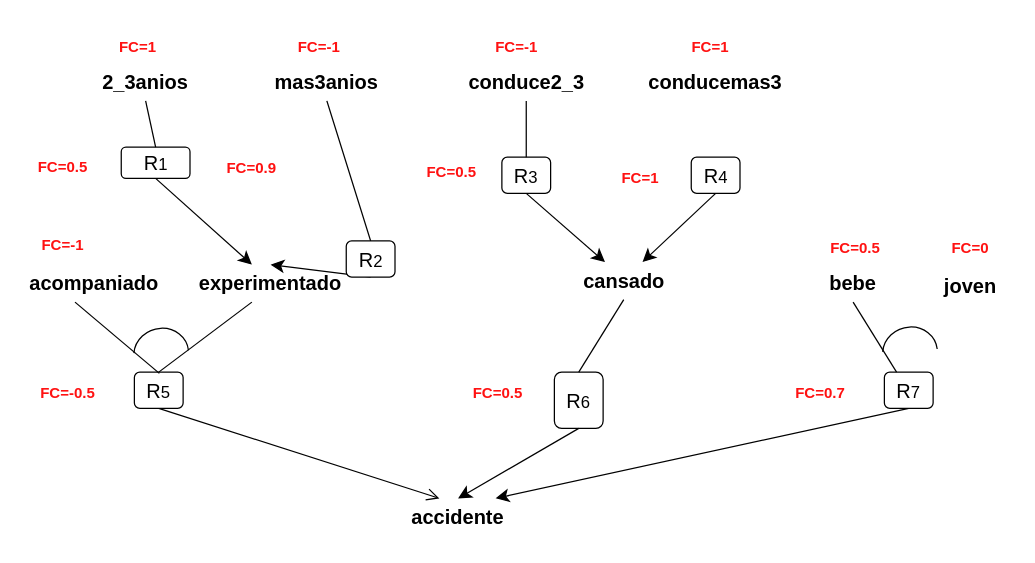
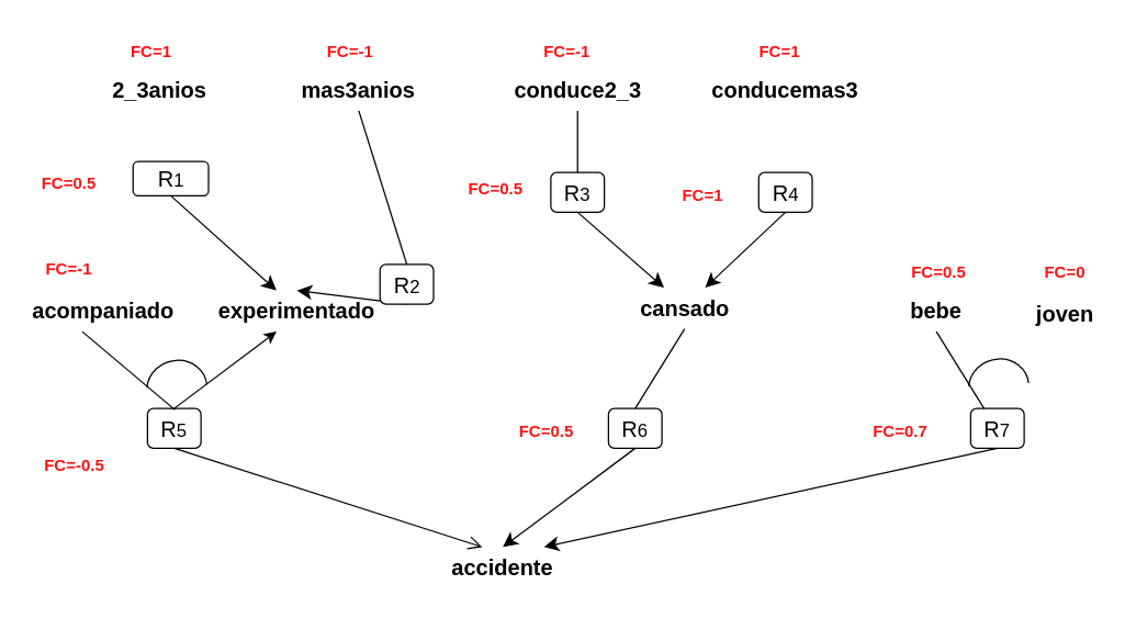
  <mxCell id="0" />
  <mxCell id="1" parent="0" />
  <mxCell id="2" value="&lt;b&gt;conducemas3&lt;/b&gt;" style="text;html=1;strokeColor=none;fillColor=none;align=center;verticalAlign=middle;whiteSpace=wrap;rounded=0;fontSize=16;" parent="1" vertex="1"><mxGeometry x="542" y="50" width="60" height="30" as="geometry" /></mxCell>
  <mxCell id="3" value="&lt;b&gt;2_3anios&lt;/b&gt;" style="text;html=1;strokeColor=none;fillColor=none;align=center;verticalAlign=middle;whiteSpace=wrap;rounded=0;fontSize=16;" parent="1" vertex="1"><mxGeometry x="86" y="50" width="60" height="30" as="geometry" /></mxCell>
  <mxCell id="4" value="&lt;b&gt;conduce2_3&lt;/b&gt;" style="text;html=1;strokeColor=none;fillColor=none;align=center;verticalAlign=middle;whiteSpace=wrap;rounded=0;fontSize=16;" parent="1" vertex="1"><mxGeometry x="390.5" y="50" width="60" height="30" as="geometry" /></mxCell>
  <mxCell id="5" value="&lt;b&gt;cansado&lt;/b&gt;" style="text;html=1;strokeColor=none;fillColor=none;align=center;verticalAlign=middle;whiteSpace=wrap;rounded=0;fontSize=16;" parent="1" vertex="1"><mxGeometry x="468.5" y="209" width="60" height="30" as="geometry" /></mxCell>
  <mxCell id="6" value="&lt;b&gt;acompaniado&lt;/b&gt;" style="text;html=1;strokeColor=none;fillColor=none;align=center;verticalAlign=middle;whiteSpace=wrap;rounded=0;fontSize=16;" parent="1" vertex="1"><mxGeometry x="44.5" y="211" width="60" height="30" as="geometry" /></mxCell>
  <mxCell id="7" value="&lt;b&gt;experimentado&lt;/b&gt;" style="text;html=1;strokeColor=none;fillColor=none;align=center;verticalAlign=middle;whiteSpace=wrap;rounded=0;fontSize=16;" parent="1" vertex="1"><mxGeometry x="186" y="211" width="60" height="30" as="geometry" /></mxCell>
  <mxCell id="8" value="&lt;b&gt;mas3anios&lt;/b&gt;" style="text;html=1;strokeColor=none;fillColor=none;align=center;verticalAlign=middle;whiteSpace=wrap;rounded=0;fontSize=16;" parent="1" vertex="1"><mxGeometry x="231" y="50" width="60" height="30" as="geometry" /></mxCell>
  <mxCell id="9" value="&lt;b&gt;accidente&lt;/b&gt;" style="text;html=1;strokeColor=none;fillColor=none;align=center;verticalAlign=middle;whiteSpace=wrap;rounded=0;fontSize=16;" parent="1" vertex="1"><mxGeometry x="336" y="398" width="60" height="30" as="geometry" /></mxCell>
  <mxCell id="10" value="&lt;b&gt;bebe&lt;/b&gt;" style="text;html=1;strokeColor=none;fillColor=none;align=center;verticalAlign=middle;whiteSpace=wrap;rounded=0;fontSize=16;" parent="1" vertex="1"><mxGeometry x="652" y="211" width="60" height="30" as="geometry" /></mxCell>
  <mxCell id="11" value="&lt;b&gt;joven&lt;/b&gt;" style="text;html=1;strokeColor=none;fillColor=none;align=center;verticalAlign=middle;whiteSpace=wrap;rounded=0;fontSize=16;" parent="1" vertex="1"><mxGeometry x="746" y="213" width="60" height="30" as="geometry" /></mxCell>
  <mxCell id="12" style="edgeStyle=none;curved=1;rounded=0;orthogonalLoop=1;jettySize=auto;html=1;exitX=0.5;exitY=1;exitDx=0;exitDy=0;entryX=0.25;entryY=0;entryDx=0;entryDy=0;fontSize=12;startSize=8;endSize=8;endArrow=open;" parent="1" source="13" target="9" edge="1"><mxGeometry relative="1" as="geometry" /></mxCell>
  <mxCell id="13" value="R&lt;span style=&quot;font-size: 13.333px;&quot;&gt;5&lt;/span&gt;" style="rounded=1;whiteSpace=wrap;html=1;fontSize=16;" parent="1" vertex="1"><mxGeometry x="107" y="297" width="39" height="29" as="geometry" /></mxCell>
  <mxCell id="14" style="edgeStyle=none;curved=1;rounded=0;orthogonalLoop=1;jettySize=auto;html=1;exitX=0.5;exitY=1;exitDx=0;exitDy=0;entryX=0.5;entryY=0;entryDx=0;entryDy=0;fontSize=12;startSize=8;endSize=8;" parent="1" source="15" target="7" edge="1"><mxGeometry relative="1" as="geometry" /></mxCell>
  <mxCell id="15" value="R&lt;span style=&quot;font-size: 13.333px;&quot;&gt;2&lt;/span&gt;" style="rounded=1;whiteSpace=wrap;html=1;fontSize=16;" parent="1" vertex="1"><mxGeometry x="276.5" y="192" width="39" height="29" as="geometry" /></mxCell>
  <mxCell id="16" style="edgeStyle=none;curved=1;rounded=0;orthogonalLoop=1;jettySize=auto;html=1;exitX=0.5;exitY=1;exitDx=0;exitDy=0;entryX=0.75;entryY=0;entryDx=0;entryDy=0;fontSize=12;startSize=8;endSize=8;" parent="1" source="17" target="5" edge="1"><mxGeometry relative="1" as="geometry" /></mxCell>
  <mxCell id="17" value="R&lt;span style=&quot;font-size: 13.333px;&quot;&gt;4&lt;/span&gt;" style="rounded=1;whiteSpace=wrap;html=1;fontSize=16;" parent="1" vertex="1"><mxGeometry x="552.5" y="125" width="39" height="29" as="geometry" /></mxCell>
- <mxCell id="18" value="R&lt;span style=&quot;font-size: 13.333px;&quot;&gt;6&lt;/span&gt;" style="rounded=1;whiteSpace=wrap;html=1;fontSize=16;" parent="1" vertex="1"><mxGeometry x="443" y="297" width="39" height="45" as="geometry" /></mxCell>
+ <mxCell id="18" value="R&lt;span style=&quot;font-size: 13.333px;&quot;&gt;6&lt;/span&gt;" style="rounded=1;whiteSpace=wrap;html=1;fontSize=16;" parent="1" vertex="1"><mxGeometry x="443" y="297" width="39" height="29" as="geometry" /></mxCell>
  <mxCell id="19" style="edgeStyle=none;curved=1;rounded=0;orthogonalLoop=1;jettySize=auto;html=1;exitX=0.5;exitY=1;exitDx=0;exitDy=0;entryX=1;entryY=0;entryDx=0;entryDy=0;fontSize=12;startSize=8;endSize=8;" parent="1" source="20" target="9" edge="1"><mxGeometry relative="1" as="geometry" /></mxCell>
  <mxCell id="20" value="R&lt;span style=&quot;font-size: 13.333px;&quot;&gt;7&lt;/span&gt;" style="rounded=1;whiteSpace=wrap;html=1;fontSize=16;" parent="1" vertex="1"><mxGeometry x="707" y="297" width="39" height="29" as="geometry" /></mxCell>
  <mxCell id="21" style="edgeStyle=none;curved=1;rounded=0;orthogonalLoop=1;jettySize=auto;html=1;exitX=0.5;exitY=1;exitDx=0;exitDy=0;entryX=0.25;entryY=0;entryDx=0;entryDy=0;fontSize=12;startSize=8;endSize=8;" parent="1" source="22" target="7" edge="1"><mxGeometry relative="1" as="geometry" /></mxCell>
  <mxCell id="22" value="R&lt;span style=&quot;font-size: 13.333px;&quot;&gt;1&lt;/span&gt;" style="rounded=1;whiteSpace=wrap;html=1;fontSize=16;" parent="1" vertex="1"><mxGeometry x="96.5" y="117" width="55" height="25" as="geometry" /></mxCell>
  <mxCell id="23" style="edgeStyle=none;curved=1;rounded=0;orthogonalLoop=1;jettySize=auto;html=1;exitX=0.5;exitY=1;exitDx=0;exitDy=0;entryX=0.25;entryY=0;entryDx=0;entryDy=0;fontSize=12;startSize=8;endSize=8;" parent="1" source="24" target="5" edge="1"><mxGeometry relative="1" as="geometry" /></mxCell>
  <mxCell id="24" value="R&lt;span style=&quot;font-size: 13.333px;&quot;&gt;3&lt;/span&gt;" style="rounded=1;whiteSpace=wrap;html=1;fontSize=16;" parent="1" vertex="1"><mxGeometry x="401" y="125" width="39" height="29" as="geometry" /></mxCell>
  <mxCell id="25" value="" style="endArrow=none;html=1;rounded=0;fontSize=12;startSize=8;endSize=8;edgeStyle=none;curved=1;entryX=0.5;entryY=1;entryDx=0;entryDy=0;exitX=0.5;exitY=0;exitDx=0;exitDy=0;" parent="1" source="18" target="5" edge="1"><mxGeometry width="50" height="50" relative="1" as="geometry"><mxPoint x="486" y="342" as="sourcePoint" /><mxPoint x="536" y="292" as="targetPoint" /></mxGeometry></mxCell>
- <mxCell id="26" value="" style="endArrow=none;html=1;rounded=0;fontSize=12;startSize=8;endSize=8;edgeStyle=none;curved=1;entryX=0.5;entryY=1;entryDx=0;entryDy=0;exitX=0.5;exitY=0;exitDx=0;exitDy=0;" parent="1" source="22" target="3" edge="1"><mxGeometry width="50" height="50" relative="1" as="geometry"><mxPoint x="113" y="117" as="sourcePoint" /><mxPoint x="163" y="67" as="targetPoint" /></mxGeometry></mxCell>
  <mxCell id="27" value="" style="endArrow=none;html=1;rounded=0;fontSize=12;startSize=8;endSize=8;edgeStyle=none;curved=1;entryX=0.5;entryY=1;entryDx=0;entryDy=0;exitX=0.5;exitY=0;exitDx=0;exitDy=0;" parent="1" source="15" target="8" edge="1"><mxGeometry width="50" height="50" relative="1" as="geometry"><mxPoint x="191" y="146" as="sourcePoint" /><mxPoint x="241" y="96" as="targetPoint" /></mxGeometry></mxCell>
  <mxCell id="28" value="" style="endArrow=none;html=1;rounded=0;fontSize=12;startSize=8;endSize=8;edgeStyle=none;curved=1;entryX=0.5;entryY=1;entryDx=0;entryDy=0;exitX=0.5;exitY=0;exitDx=0;exitDy=0;" parent="1" source="24" target="4" edge="1"><mxGeometry width="50" height="50" relative="1" as="geometry"><mxPoint x="446" y="140" as="sourcePoint" /><mxPoint x="496" y="90" as="targetPoint" /></mxGeometry></mxCell>
  <mxCell id="29" value="" style="endArrow=none;html=1;rounded=0;fontSize=12;startSize=8;endSize=8;edgeStyle=none;curved=1;entryX=0.25;entryY=1;entryDx=0;entryDy=0;" parent="1" target="6" edge="1"><mxGeometry width="50" height="50" relative="1" as="geometry"><mxPoint x="127" y="298" as="sourcePoint" /><mxPoint x="1" y="257" as="targetPoint" /></mxGeometry></mxCell>
- <mxCell id="30" value="" style="endArrow=none;html=1;rounded=0;fontSize=12;edgeStyle=none;curved=1;entryX=0.25;entryY=1;entryDx=0;entryDy=0;entryPerimeter=0;exitX=0.5;exitY=0;exitDx=0;exitDy=0;" parent="1" source="13" target="7" edge="1"><mxGeometry width="50" height="50" relative="1" as="geometry"><mxPoint x="136" y="297" as="sourcePoint" /><mxPoint x="206" y="241" as="targetPoint" /></mxGeometry></mxCell>
+ <mxCell id="30" value="" style="endArrow=classic;html=1;rounded=0;fontSize=12;edgeStyle=none;curved=1;entryX=0.25;entryY=1;entryDx=0;entryDy=0;entryPerimeter=0;exitX=0.5;exitY=0;exitDx=0;exitDy=0;" parent="1" source="13" target="7" edge="1"><mxGeometry width="50" height="50" relative="1" as="geometry"><mxPoint x="136" y="297" as="sourcePoint" /><mxPoint x="206" y="241" as="targetPoint" /></mxGeometry></mxCell>
  <mxCell id="31" value="" style="endArrow=none;html=1;rounded=0;fontSize=12;startSize=8;endSize=8;edgeStyle=none;curved=1;entryX=0.5;entryY=1;entryDx=0;entryDy=0;exitX=0.25;exitY=0;exitDx=0;exitDy=0;" parent="1" source="20" target="10" edge="1"><mxGeometry width="50" height="50" relative="1" as="geometry"><mxPoint x="576" y="432" as="sourcePoint" /><mxPoint x="626" y="382" as="targetPoint" /></mxGeometry></mxCell>
  <mxCell id="32" value="" style="endArrow=classic;html=1;rounded=0;fontSize=12;startSize=8;endSize=8;edgeStyle=none;curved=1;exitX=0.5;exitY=1;exitDx=0;exitDy=0;entryX=0.5;entryY=0;entryDx=0;entryDy=0;" parent="1" source="18" target="9" edge="1"><mxGeometry width="50" height="50" relative="1" as="geometry"><mxPoint x="451" y="342" as="sourcePoint" /><mxPoint x="501" y="292" as="targetPoint" /></mxGeometry></mxCell>
  <mxCell id="33" value="&lt;font color=&quot;#ff1212&quot; style=&quot;font-size: 12px;&quot;&gt;&lt;b&gt;FC=0.5&lt;/b&gt;&lt;/font&gt;" style="text;html=1;strokeColor=none;fillColor=none;align=center;verticalAlign=middle;whiteSpace=wrap;rounded=0;fontSize=16;" parent="1" vertex="1"><mxGeometry x="654" y="181" width="60" height="30" as="geometry" /></mxCell>
  <mxCell id="34" value="&lt;font color=&quot;#ff1212&quot; style=&quot;font-size: 12px;&quot;&gt;&lt;b&gt;FC=0&lt;/b&gt;&lt;/font&gt;" style="text;html=1;strokeColor=none;fillColor=none;align=center;verticalAlign=middle;whiteSpace=wrap;rounded=0;fontSize=16;" parent="1" vertex="1"><mxGeometry x="746" y="181" width="60" height="30" as="geometry" /></mxCell>
  <mxCell id="35" value="&lt;font style=&quot;font-size: 12px;&quot; color=&quot;#ff1212&quot;&gt;&lt;b&gt;FC=1&lt;/b&gt;&lt;/font&gt;" style="text;html=1;strokeColor=none;fillColor=none;align=center;verticalAlign=middle;whiteSpace=wrap;rounded=0;fontSize=16;" parent="1" vertex="1"><mxGeometry x="538" y="20" width="60" height="30" as="geometry" /></mxCell>
  <mxCell id="36" value="&lt;font color=&quot;#ff1212&quot; style=&quot;font-size: 12px;&quot;&gt;&lt;b&gt;FC=-1&lt;/b&gt;&lt;/font&gt;" style="text;html=1;strokeColor=none;fillColor=none;align=center;verticalAlign=middle;whiteSpace=wrap;rounded=0;fontSize=16;" parent="1" vertex="1"><mxGeometry x="383" y="20" width="60" height="30" as="geometry" /></mxCell>
  <mxCell id="37" value="&lt;font color=&quot;#ff1212&quot; style=&quot;font-size: 12px;&quot;&gt;&lt;b&gt;FC=-1&lt;/b&gt;&lt;/font&gt;" style="text;html=1;strokeColor=none;fillColor=none;align=center;verticalAlign=middle;whiteSpace=wrap;rounded=0;fontSize=16;" parent="1" vertex="1"><mxGeometry x="225" y="20" width="60" height="30" as="geometry" /></mxCell>
  <mxCell id="38" value="&lt;font color=&quot;#ff1212&quot; style=&quot;font-size: 12px;&quot;&gt;&lt;b&gt;FC=1&lt;/b&gt;&lt;/font&gt;" style="text;html=1;strokeColor=none;fillColor=none;align=center;verticalAlign=middle;whiteSpace=wrap;rounded=0;fontSize=16;" parent="1" vertex="1"><mxGeometry x="80" y="20" width="60" height="30" as="geometry" /></mxCell>
  <mxCell id="39" value="&lt;b&gt;&lt;font style=&quot;font-size: 12px;&quot; color=&quot;#ff1212&quot;&gt;FC=0.5&lt;/font&gt;&lt;/b&gt;" style="text;html=1;strokeColor=none;fillColor=none;align=center;verticalAlign=middle;whiteSpace=wrap;rounded=0;fontSize=16;" parent="1" vertex="1"><mxGeometry x="20" y="116" width="60" height="30" as="geometry" /></mxCell>
  <mxCell id="40" value="&lt;b&gt;&lt;font color=&quot;#ff1212&quot; style=&quot;font-size: 12px;&quot;&gt;FC=-1&lt;/font&gt;&lt;/b&gt;" style="text;html=1;strokeColor=none;fillColor=none;align=center;verticalAlign=middle;whiteSpace=wrap;rounded=0;fontSize=16;" parent="1" vertex="1"><mxGeometry x="20" y="179" width="60" height="30" as="geometry" /></mxCell>
  <mxCell id="41" value="&lt;font color=&quot;#ff1212&quot; style=&quot;font-size: 12px;&quot;&gt;&lt;b&gt;FC=0.5&lt;/b&gt;&lt;/font&gt;" style="text;html=1;strokeColor=none;fillColor=none;align=center;verticalAlign=middle;whiteSpace=wrap;rounded=0;fontSize=16;" parent="1" vertex="1"><mxGeometry x="368" y="297" width="60" height="30" as="geometry" /></mxCell>
- <mxCell id="42" value="&lt;b&gt;&lt;font color=&quot;#ff1212&quot; style=&quot;font-size: 12px;&quot;&gt;FC=0.9&lt;/font&gt;&lt;/b&gt;" style="text;html=1;strokeColor=none;fillColor=none;align=center;verticalAlign=middle;whiteSpace=wrap;rounded=0;fontSize=16;" parent="1" vertex="1"><mxGeometry x="171" y="117" width="60" height="30" as="geometry" /></mxCell>
  <mxCell id="43" value="&lt;font color=&quot;#ff1212&quot; style=&quot;font-size: 12px;&quot;&gt;&lt;b&gt;FC=0.7&lt;/b&gt;&lt;/font&gt;" style="text;html=1;strokeColor=none;fillColor=none;align=center;verticalAlign=middle;whiteSpace=wrap;rounded=0;fontSize=16;" parent="1" vertex="1"><mxGeometry x="626" y="297" width="60" height="30" as="geometry" /></mxCell>
  <mxCell id="44" value="&lt;b&gt;&lt;font style=&quot;font-size: 12px;&quot; color=&quot;#ff1212&quot;&gt;FC=1&lt;/font&gt;&lt;/b&gt;" style="text;html=1;strokeColor=none;fillColor=none;align=center;verticalAlign=middle;whiteSpace=wrap;rounded=0;fontSize=16;" parent="1" vertex="1"><mxGeometry x="482" y="124.5" width="60" height="30" as="geometry" /></mxCell>
- <mxCell id="45" value="&lt;b&gt;&lt;font style=&quot;font-size: 12px;&quot; color=&quot;#ff1212&quot;&gt;FC=-0.5&lt;/font&gt;&lt;/b&gt;" style="text;html=1;strokeColor=none;fillColor=none;align=center;verticalAlign=middle;whiteSpace=wrap;rounded=0;fontSize=16;" parent="1" vertex="1"><mxGeometry x="24" y="297" width="60" height="30" as="geometry" /></mxCell>
+ <mxCell id="45" value="&lt;b&gt;&lt;font style=&quot;font-size: 12px;&quot; color=&quot;#ff1212&quot;&gt;FC=-0.5&lt;/font&gt;&lt;/b&gt;" style="text;html=1;strokeColor=none;fillColor=none;align=center;verticalAlign=middle;whiteSpace=wrap;rounded=0;fontSize=16;" parent="1" vertex="1"><mxGeometry x="24" y="322" width="60" height="30" as="geometry" /></mxCell>
  <mxCell id="46" value="&lt;b&gt;&lt;font style=&quot;font-size: 12px;&quot; color=&quot;#ff1212&quot;&gt;FC=0.5&lt;/font&gt;&lt;/b&gt;" style="text;html=1;strokeColor=none;fillColor=none;align=center;verticalAlign=middle;whiteSpace=wrap;rounded=0;fontSize=16;" parent="1" vertex="1"><mxGeometry x="330.5" y="120" width="60" height="30" as="geometry" /></mxCell>
  <mxCell id="47" value="" style="verticalLabelPosition=bottom;verticalAlign=top;html=1;shape=mxgraph.basic.arc;startAngle=0.3;endAngle=0.771;rotation=-195;" vertex="1" parent="1"><mxGeometry x="705.5" y="261" width="44" height="41" as="geometry" /></mxCell>
  <mxCell id="48" value="" style="verticalLabelPosition=bottom;verticalAlign=top;html=1;shape=mxgraph.basic.arc;startAngle=0.3;endAngle=0.771;rotation=-195;" vertex="1" parent="1"><mxGeometry x="106.5" y="262" width="44" height="41" as="geometry" /></mxCell>
